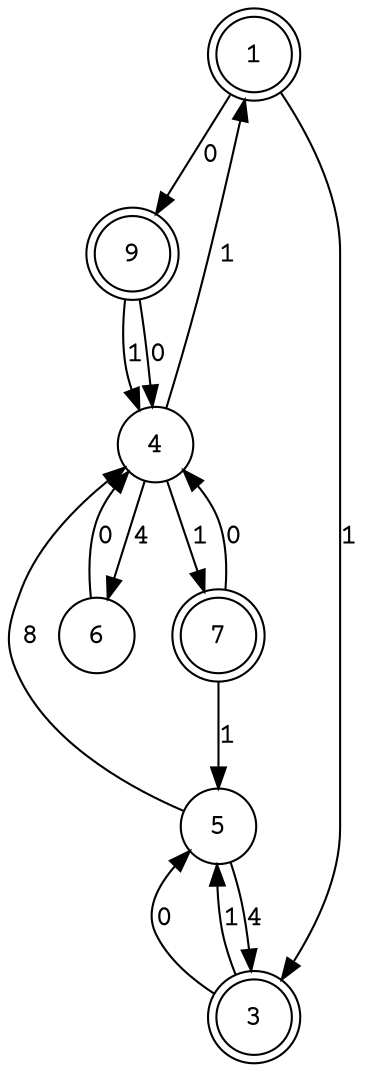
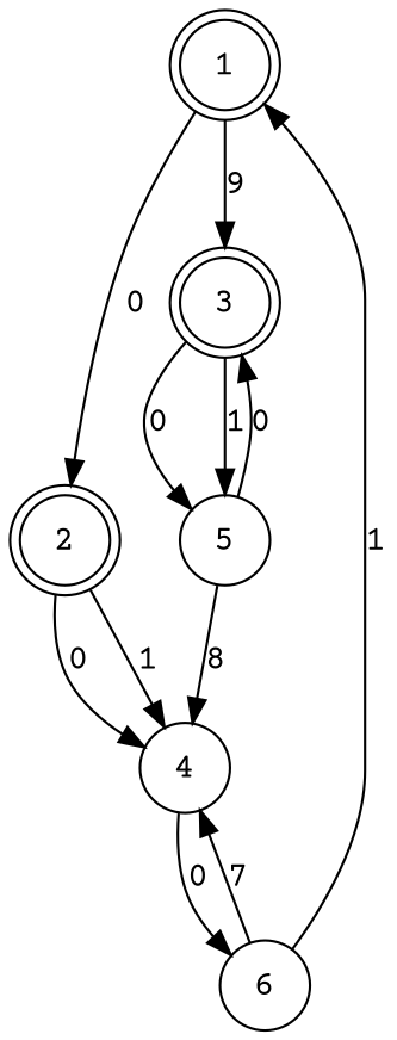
  digraph {
    fontname="Courier Prime"
    node [fontname="Courier Prime" peripheries=2 shape=circle]
    edge [fontname="Courier Prime"]
    1
-   2 [label=9]
+   2
    3
    4 [peripheries=""]
    5 [peripheries=""]
    6 [peripheries=""]
-   7
    1 -> 2 [label=0]
-   1 -> 3 [label=1]
+   1 -> 3 [label=9]
    2 -> 4 [label=0]
    2 -> 4 [label=1]
    3 -> 5 [label=0]
    3 -> 5 [label=1]
-   4 -> 6 [label=4]
-   4 -> 7 [label=1]
-   5 -> 3 [label=4]
+   4 -> 6 [label=0]
+   5 -> 3 [label=0]
    5 -> 4 [label=8]
-   4 -> 1 [label=1]
-   6 -> 4 [label=0]
-   7 -> 4 [label=0]
-   7 -> 5 [label=1]
+   6 -> 1 [label=1]
+   6 -> 4 [label=7]
  }
